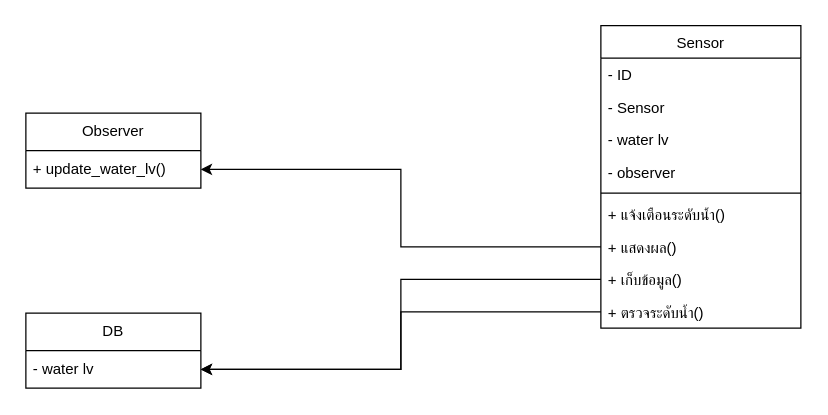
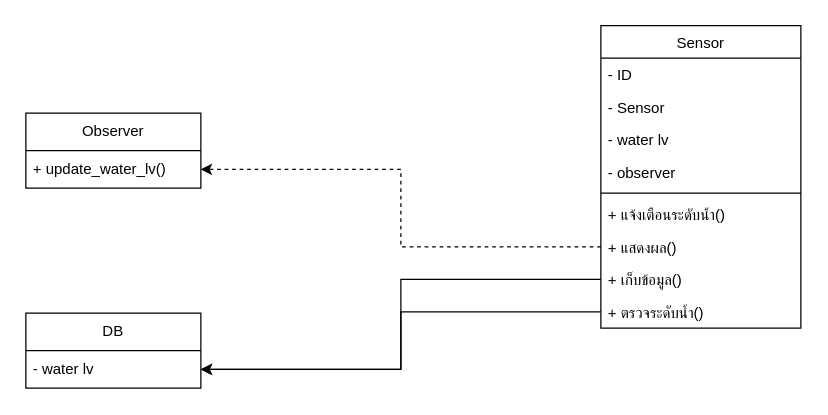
  <mxCell id="0" />
  <mxCell id="1" parent="0" />
  <mxCell id="2" value="Sensor" style="swimlane;fontStyle=0;align=center;verticalAlign=top;childLayout=stackLayout;horizontal=1;startSize=26;horizontalStack=0;resizeParent=1;resizeLast=0;collapsible=1;marginBottom=0;rounded=0;shadow=0;strokeWidth=1;" vertex="1" parent="1"><mxGeometry x="480" y="20" width="160" height="242" as="geometry"><mxRectangle x="550" y="140" width="160" height="26" as="alternateBounds" /></mxGeometry></mxCell>
  <mxCell id="3" value="- ID" style="text;align=left;verticalAlign=top;spacingLeft=4;spacingRight=4;overflow=hidden;rotatable=0;points=[[0,0.5],[1,0.5]];portConstraint=eastwest;" vertex="1" parent="2"><mxGeometry y="26" width="160" height="26" as="geometry" /></mxCell>
  <mxCell id="4" value="- Sensor" style="text;align=left;verticalAlign=top;spacingLeft=4;spacingRight=4;overflow=hidden;rotatable=0;points=[[0,0.5],[1,0.5]];portConstraint=eastwest;rounded=0;shadow=0;html=0;" vertex="1" parent="2"><mxGeometry y="52" width="160" height="26" as="geometry" /></mxCell>
  <mxCell id="5" value="- water lv" style="text;align=left;verticalAlign=top;spacingLeft=4;spacingRight=4;overflow=hidden;rotatable=0;points=[[0,0.5],[1,0.5]];portConstraint=eastwest;" vertex="1" parent="2"><mxGeometry y="78" width="160" height="26" as="geometry" /></mxCell>
  <mxCell id="6" value="- observer" style="text;align=left;verticalAlign=top;spacingLeft=4;spacingRight=4;overflow=hidden;rotatable=0;points=[[0,0.5],[1,0.5]];portConstraint=eastwest;" vertex="1" parent="2"><mxGeometry y="104" width="160" height="26" as="geometry" /></mxCell>
  <mxCell id="7" value="" style="line;html=1;strokeWidth=1;align=left;verticalAlign=middle;spacingTop=-1;spacingLeft=3;spacingRight=3;rotatable=0;labelPosition=right;points=[];portConstraint=eastwest;" vertex="1" parent="2"><mxGeometry y="130" width="160" height="8" as="geometry" /></mxCell>
  <mxCell id="8" value="+ แจ้งเตือนระดับน้ำ()" style="text;align=left;verticalAlign=top;spacingLeft=4;spacingRight=4;overflow=hidden;rotatable=0;points=[[0,0.5],[1,0.5]];portConstraint=eastwest;" vertex="1" parent="2"><mxGeometry y="138" width="160" height="26" as="geometry" /></mxCell>
  <mxCell id="9" value="+ แสดงผล()" style="text;align=left;verticalAlign=top;spacingLeft=4;spacingRight=4;overflow=hidden;rotatable=0;points=[[0,0.5],[1,0.5]];portConstraint=eastwest;" vertex="1" parent="2"><mxGeometry y="164" width="160" height="26" as="geometry" /></mxCell>
  <mxCell id="10" value="+ เก็บข้อมูล()" style="text;align=left;verticalAlign=top;spacingLeft=4;spacingRight=4;overflow=hidden;rotatable=0;points=[[0,0.5],[1,0.5]];portConstraint=eastwest;" vertex="1" parent="2"><mxGeometry y="190" width="160" height="26" as="geometry" /></mxCell>
  <mxCell id="11" value="+ ตรวจระดับน้ำ()" style="text;align=left;verticalAlign=top;spacingLeft=4;spacingRight=4;overflow=hidden;rotatable=0;points=[[0,0.5],[1,0.5]];portConstraint=eastwest;" vertex="1" parent="2"><mxGeometry y="216" width="160" height="26" as="geometry" /></mxCell>
  <mxCell id="12" value="DB" style="swimlane;fontStyle=0;childLayout=stackLayout;horizontal=1;startSize=30;horizontalStack=0;resizeParent=1;resizeParentMax=0;resizeLast=0;collapsible=1;marginBottom=0;whiteSpace=wrap;html=1;" vertex="1" parent="1"><mxGeometry x="20" y="250" width="140" height="60" as="geometry" /></mxCell>
  <mxCell id="13" value="- water lv" style="text;strokeColor=none;fillColor=none;align=left;verticalAlign=middle;spacingLeft=4;spacingRight=4;overflow=hidden;points=[[0,0.5],[1,0.5]];portConstraint=eastwest;rotatable=0;whiteSpace=wrap;html=1;" vertex="1" parent="12"><mxGeometry y="30" width="140" height="30" as="geometry" /></mxCell>
  <mxCell id="14" value="Observer" style="swimlane;fontStyle=0;childLayout=stackLayout;horizontal=1;startSize=30;horizontalStack=0;resizeParent=1;resizeParentMax=0;resizeLast=0;collapsible=1;marginBottom=0;whiteSpace=wrap;html=1;" vertex="1" parent="1"><mxGeometry x="20" y="90" width="140" height="60" as="geometry" /></mxCell>
  <mxCell id="15" value="+ update_water_lv()" style="text;strokeColor=none;fillColor=none;align=left;verticalAlign=middle;spacingLeft=4;spacingRight=4;overflow=hidden;points=[[0,0.5],[1,0.5]];portConstraint=eastwest;rotatable=0;whiteSpace=wrap;html=1;" vertex="1" parent="14"><mxGeometry y="30" width="140" height="30" as="geometry" /></mxCell>
- <mxCell id="16" style="edgeStyle=orthogonalEdgeStyle;rounded=0;orthogonalLoop=1;jettySize=auto;html=1;entryX=1;entryY=0.5;entryDx=0;entryDy=0;" edge="1" parent="1" source="9" target="15"><mxGeometry relative="1" as="geometry" /></mxCell>
+ <mxCell id="16" style="edgeStyle=orthogonalEdgeStyle;rounded=0;orthogonalLoop=1;jettySize=auto;html=1;entryX=1;entryY=0.5;entryDx=0;entryDy=0;dashed=1;" edge="1" parent="1" source="9" target="15"><mxGeometry relative="1" as="geometry" /></mxCell>
  <mxCell id="17" style="edgeStyle=orthogonalEdgeStyle;rounded=0;orthogonalLoop=1;jettySize=auto;html=1;entryX=1;entryY=0.5;entryDx=0;entryDy=0;" edge="1" parent="1" source="11" target="13"><mxGeometry relative="1" as="geometry" /></mxCell>
  <mxCell id="18" style="edgeStyle=orthogonalEdgeStyle;rounded=0;orthogonalLoop=1;jettySize=auto;html=1;entryX=1;entryY=0.5;entryDx=0;entryDy=0;" edge="1" parent="1" source="10" target="13"><mxGeometry relative="1" as="geometry" /></mxCell>
